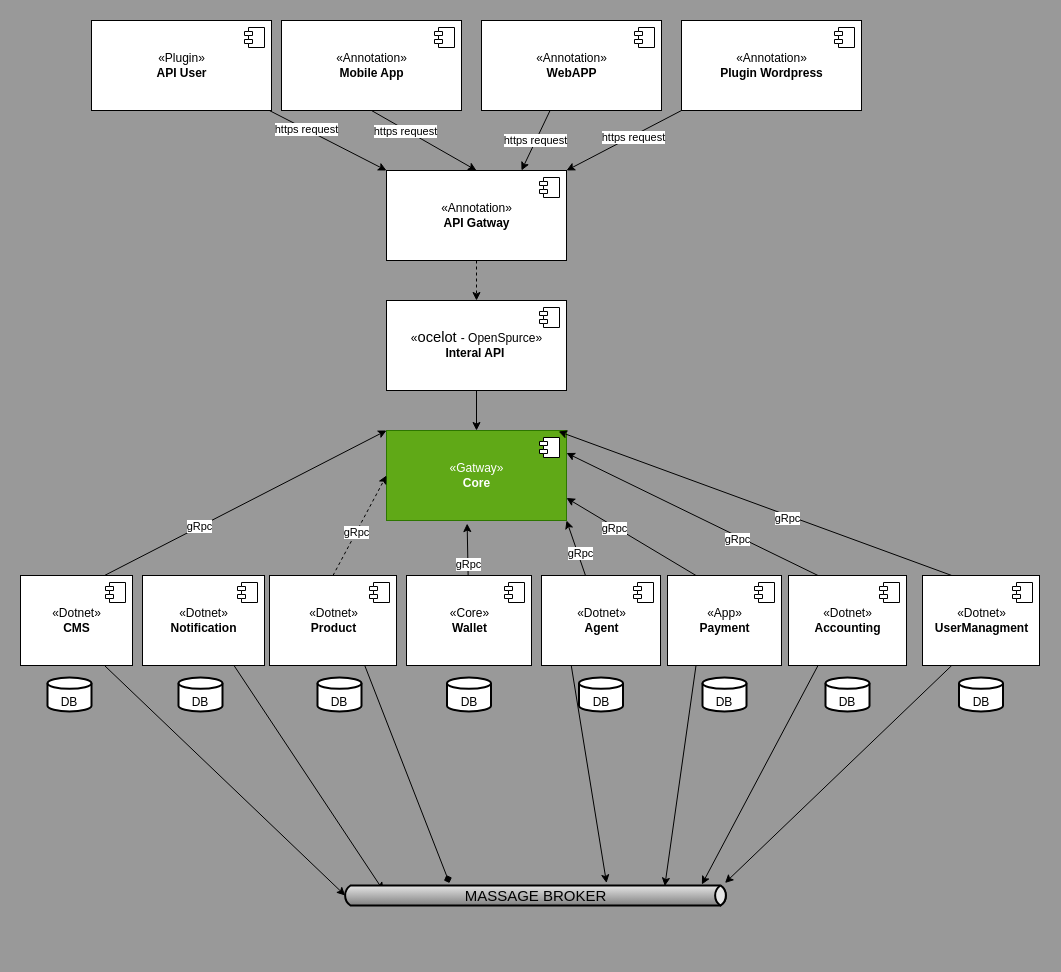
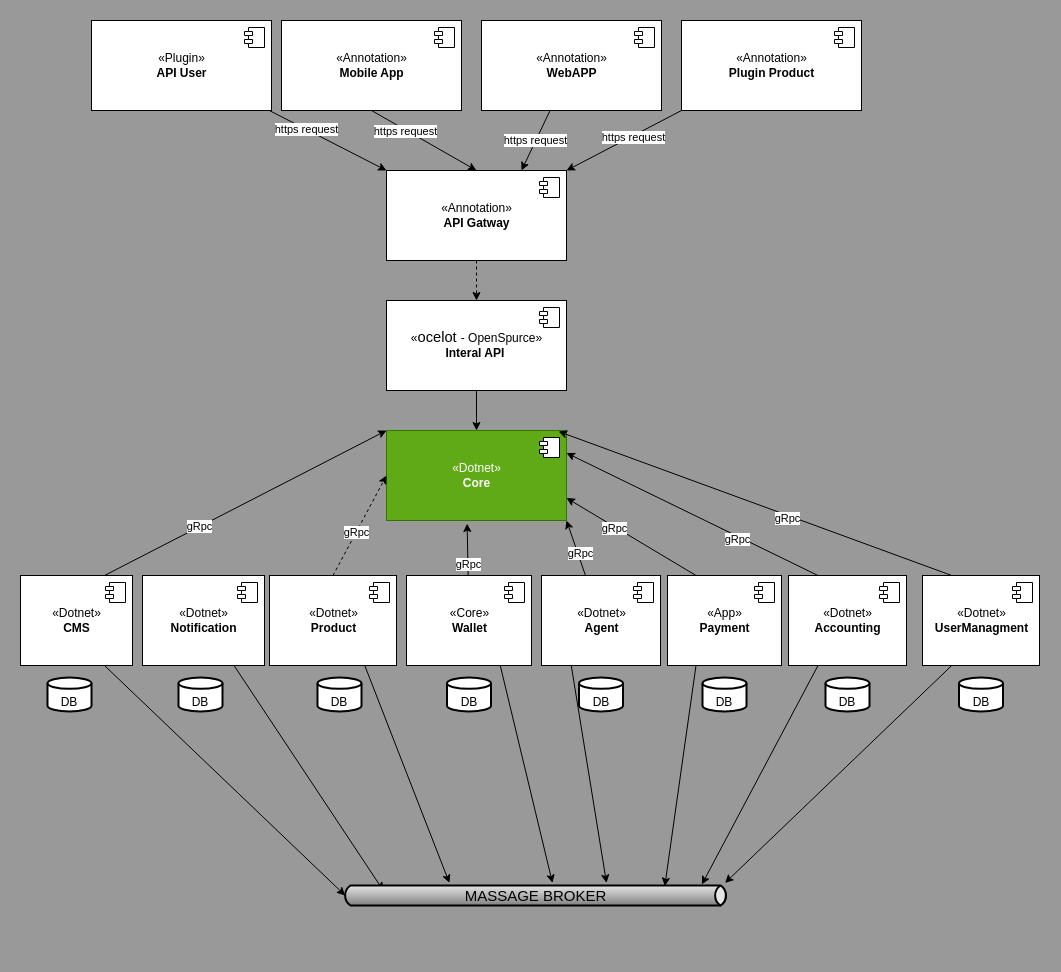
  <mxCell id="0" />
  <mxCell id="1" parent="0" />
  <mxCell id="2" style="edgeStyle=none;html=1;entryX=0.5;entryY=0;entryDx=0;entryDy=0;dashed=1;" parent="1" source="3" target="17" edge="1"><mxGeometry relative="1" as="geometry"><mxPoint x="476" y="330" as="targetPoint" /></mxGeometry></mxCell>
  <mxCell id="3" value="«Annotation»&lt;br&gt;&lt;b&gt;API Gatway&lt;/b&gt;" style="html=1;dropTarget=0;" parent="1" vertex="1"><mxGeometry x="386" y="170" width="180" height="90" as="geometry" /></mxCell>
  <mxCell id="4" value="" style="shape=module;jettyWidth=8;jettyHeight=4;" parent="3" vertex="1"><mxGeometry x="1" width="20" height="20" relative="1" as="geometry"><mxPoint x="-27" y="7" as="offset" /></mxGeometry></mxCell>
  <mxCell id="5" value="https request" style="edgeStyle=none;html=1;entryX=0.75;entryY=0;entryDx=0;entryDy=0;" parent="1" source="6" target="3" edge="1"><mxGeometry x="0.003" relative="1" as="geometry"><mxPoint as="offset" /></mxGeometry></mxCell>
  <mxCell id="6" value="«Annotation»&lt;br&gt;&lt;b&gt;WebAPP&lt;/b&gt;" style="html=1;dropTarget=0;" parent="1" vertex="1"><mxGeometry x="481" y="20" width="180" height="90" as="geometry" /></mxCell>
  <mxCell id="7" value="" style="shape=module;jettyWidth=8;jettyHeight=4;" parent="6" vertex="1"><mxGeometry x="1" width="20" height="20" relative="1" as="geometry"><mxPoint x="-27" y="7" as="offset" /></mxGeometry></mxCell>
  <mxCell id="8" style="edgeStyle=none;html=1;exitX=0.5;exitY=1;exitDx=0;exitDy=0;" parent="1" source="10" edge="1"><mxGeometry relative="1" as="geometry"><mxPoint x="476" y="170" as="targetPoint" /></mxGeometry></mxCell>
  <mxCell id="9" value="https request" style="edgeLabel;html=1;align=center;verticalAlign=middle;resizable=0;points=[];" vertex="1" connectable="0" parent="8"><mxGeometry x="-0.36" y="-1" relative="1" as="geometry"><mxPoint as="offset" /></mxGeometry></mxCell>
  <mxCell id="10" value="«Annotation»&lt;br&gt;&lt;b&gt;Mobile App&lt;/b&gt;" style="html=1;dropTarget=0;" parent="1" vertex="1"><mxGeometry x="281" y="20" width="180" height="90" as="geometry" /></mxCell>
  <mxCell id="11" value="" style="shape=module;jettyWidth=8;jettyHeight=4;" parent="10" vertex="1"><mxGeometry x="1" width="20" height="20" relative="1" as="geometry"><mxPoint x="-27" y="7" as="offset" /></mxGeometry></mxCell>
  <mxCell id="12" style="edgeStyle=none;html=1;entryX=0;entryY=0;entryDx=0;entryDy=0;" parent="1" source="14" target="3" edge="1"><mxGeometry relative="1" as="geometry" /></mxCell>
  <mxCell id="13" value="https request" style="edgeLabel;html=1;align=center;verticalAlign=middle;resizable=0;points=[];" vertex="1" connectable="0" parent="12"><mxGeometry x="-0.379" relative="1" as="geometry"><mxPoint as="offset" /></mxGeometry></mxCell>
  <mxCell id="14" value="«Plugin»&lt;br&gt;&lt;b&gt;API User&lt;/b&gt;" style="html=1;dropTarget=0;" parent="1" vertex="1"><mxGeometry x="91" y="20" width="180" height="90" as="geometry" /></mxCell>
  <mxCell id="15" value="" style="shape=module;jettyWidth=8;jettyHeight=4;" parent="14" vertex="1"><mxGeometry x="1" width="20" height="20" relative="1" as="geometry"><mxPoint x="-27" y="7" as="offset" /></mxGeometry></mxCell>
  <mxCell id="16" style="edgeStyle=none;html=1;entryX=0.5;entryY=0;entryDx=0;entryDy=0;" parent="1" source="17" target="19" edge="1"><mxGeometry relative="1" as="geometry" /></mxCell>
  <mxCell id="17" value="«&lt;span style=&quot;font-size:11.0pt;line-height:107%;&lt;br/&gt;font-family:&amp;quot;Arial&amp;quot;,sans-serif;mso-ascii-theme-font:minor-bidi;mso-fareast-font-family:&lt;br/&gt;Calibri;mso-fareast-theme-font:minor-latin;mso-hansi-theme-font:minor-bidi;&lt;br/&gt;mso-bidi-theme-font:minor-bidi;mso-ansi-language:EN-US;mso-fareast-language:&lt;br/&gt;EN-US;mso-bidi-language:AR-SA&quot;&gt;ocelot&lt;/span&gt;&lt;span dir=&quot;RTL&quot;&gt;&lt;/span&gt;&lt;span dir=&quot;RTL&quot;&gt;&lt;/span&gt;&lt;span style=&quot;font-size:11.0pt;line-height:107%;font-family:&amp;quot;Arial&amp;quot;,sans-serif;&lt;br/&gt;mso-ascii-theme-font:minor-bidi;mso-fareast-font-family:Calibri;mso-fareast-theme-font:&lt;br/&gt;minor-latin;mso-hansi-theme-font:minor-bidi;mso-ansi-language:EN-US;mso-fareast-language:&lt;br/&gt;EN-US;mso-bidi-language:AR-SA&quot; dir=&quot;RTL&quot;&gt;&lt;span dir=&quot;RTL&quot;&gt;&lt;/span&gt;&lt;span dir=&quot;RTL&quot;&gt;&lt;/span&gt;&amp;nbsp;&lt;/span&gt;- OpenSpurce»&lt;br&gt;&lt;b&gt;Interal API&amp;nbsp;&lt;/b&gt;" style="html=1;dropTarget=0;" parent="1" vertex="1"><mxGeometry x="386" y="300" width="180" height="90" as="geometry" /></mxCell>
  <mxCell id="18" value="" style="shape=module;jettyWidth=8;jettyHeight=4;" parent="17" vertex="1"><mxGeometry x="1" width="20" height="20" relative="1" as="geometry"><mxPoint x="-27" y="7" as="offset" /></mxGeometry></mxCell>
- <mxCell id="19" value="«Gatway»&lt;br&gt;&lt;b&gt;Core&lt;/b&gt;" style="html=1;dropTarget=0;fillColor=#60a917;fontColor=#ffffff;strokeColor=#2D7600;" parent="1" vertex="1"><mxGeometry x="386" y="430" width="180" height="90" as="geometry" /></mxCell>
+ <mxCell id="19" value="«Dotnet»&lt;br&gt;&lt;b&gt;Core&lt;/b&gt;" style="html=1;dropTarget=0;fillColor=#60a917;fontColor=#ffffff;strokeColor=#2D7600;" parent="1" vertex="1"><mxGeometry x="386" y="430" width="180" height="90" as="geometry" /></mxCell>
  <mxCell id="20" value="" style="shape=module;jettyWidth=8;jettyHeight=4;" parent="19" vertex="1"><mxGeometry x="1" width="20" height="20" relative="1" as="geometry"><mxPoint x="-27" y="7" as="offset" /></mxGeometry></mxCell>
  <mxCell id="21" style="edgeStyle=none;html=1;exitX=0.5;exitY=0;exitDx=0;exitDy=0;entryX=0;entryY=0.5;entryDx=0;entryDy=0;dashed=1;" parent="1" source="24" target="19" edge="1"><mxGeometry relative="1" as="geometry" /></mxCell>
  <mxCell id="22" value="gRpc" style="edgeLabel;html=1;align=center;verticalAlign=middle;resizable=0;points=[];" vertex="1" connectable="0" parent="21"><mxGeometry x="-0.153" relative="1" as="geometry"><mxPoint y="-1" as="offset" /></mxGeometry></mxCell>
- <mxCell id="23" style="edgeStyle=none;html=1;exitX=0.75;exitY=1;exitDx=0;exitDy=0;entryX=0.277;entryY=0.386;entryDx=0;entryDy=0;entryPerimeter=0;fontSize=15;fontColor=#000000;endArrow=diamond;" edge="1" parent="1" source="24" target="59"><mxGeometry relative="1" as="geometry" /></mxCell>
+ <mxCell id="23" style="edgeStyle=none;html=1;exitX=0.75;exitY=1;exitDx=0;exitDy=0;entryX=0.277;entryY=0.386;entryDx=0;entryDy=0;entryPerimeter=0;fontSize=15;fontColor=#000000;" edge="1" parent="1" source="24" target="59"><mxGeometry relative="1" as="geometry" /></mxCell>
  <mxCell id="24" value="«Dotnet»&lt;br&gt;&lt;b&gt;Product&lt;/b&gt;" style="html=1;dropTarget=0;" parent="1" vertex="1"><mxGeometry x="269" y="575" width="127" height="90" as="geometry" /></mxCell>
  <mxCell id="25" value="" style="shape=module;jettyWidth=8;jettyHeight=4;" parent="24" vertex="1"><mxGeometry x="1" width="20" height="20" relative="1" as="geometry"><mxPoint x="-27" y="7" as="offset" /></mxGeometry></mxCell>
  <mxCell id="26" style="edgeStyle=none;html=1;entryX=0.448;entryY=1.034;entryDx=0;entryDy=0;entryPerimeter=0;" parent="1" source="29" target="19" edge="1"><mxGeometry relative="1" as="geometry" /></mxCell>
  <mxCell id="27" value="gRpc" style="edgeLabel;html=1;align=center;verticalAlign=middle;resizable=0;points=[];" vertex="1" connectable="0" parent="26"><mxGeometry x="-0.55" relative="1" as="geometry"><mxPoint as="offset" /></mxGeometry></mxCell>
+ <mxCell id="28" style="edgeStyle=none;html=1;exitX=0.75;exitY=1;exitDx=0;exitDy=0;entryX=0.544;entryY=0.386;entryDx=0;entryDy=0;entryPerimeter=0;fontSize=15;fontColor=#000000;" edge="1" parent="1" source="29" target="59"><mxGeometry relative="1" as="geometry" /></mxCell>
  <mxCell id="29" value="«Core»&lt;br&gt;&lt;b&gt;Wallet&lt;/b&gt;" style="html=1;dropTarget=0;" parent="1" vertex="1"><mxGeometry x="406" y="575" width="125" height="90" as="geometry" /></mxCell>
  <mxCell id="30" value="" style="shape=module;jettyWidth=8;jettyHeight=4;" parent="29" vertex="1"><mxGeometry x="1" width="20" height="20" relative="1" as="geometry"><mxPoint x="-27" y="7" as="offset" /></mxGeometry></mxCell>
  <mxCell id="31" style="edgeStyle=none;html=1;exitX=0.75;exitY=1;exitDx=0;exitDy=0;entryX=0.106;entryY=0.456;entryDx=0;entryDy=0;entryPerimeter=0;fontSize=15;fontColor=#000000;" edge="1" parent="1" source="32" target="59"><mxGeometry relative="1" as="geometry" /></mxCell>
  <mxCell id="32" value="«Dotnet»&lt;br&gt;&lt;b&gt;Notification&lt;/b&gt;" style="html=1;dropTarget=0;" parent="1" vertex="1"><mxGeometry x="142" y="575" width="122" height="90" as="geometry" /></mxCell>
  <mxCell id="33" value="" style="shape=module;jettyWidth=8;jettyHeight=4;" parent="32" vertex="1"><mxGeometry x="1" width="20" height="20" relative="1" as="geometry"><mxPoint x="-27" y="7" as="offset" /></mxGeometry></mxCell>
  <mxCell id="34" style="edgeStyle=none;html=1;entryX=1;entryY=0.25;entryDx=0;entryDy=0;exitX=0.25;exitY=0;exitDx=0;exitDy=0;" parent="1" source="37" target="19" edge="1"><mxGeometry relative="1" as="geometry" /></mxCell>
  <mxCell id="35" value="gRpc" style="edgeLabel;html=1;align=center;verticalAlign=middle;resizable=0;points=[];" vertex="1" connectable="0" parent="34"><mxGeometry x="-0.367" y="2" relative="1" as="geometry"><mxPoint y="1" as="offset" /></mxGeometry></mxCell>
  <mxCell id="36" style="edgeStyle=none;html=1;exitX=0.25;exitY=1;exitDx=0;exitDy=0;entryX=0.931;entryY=0.4;entryDx=0;entryDy=0;entryPerimeter=0;fontSize=15;fontColor=#000000;" edge="1" parent="1" source="37" target="59"><mxGeometry relative="1" as="geometry" /></mxCell>
  <mxCell id="37" value="«Dotnet»&lt;br&gt;&lt;b&gt;Accounting&lt;/b&gt;" style="html=1;dropTarget=0;" parent="1" vertex="1"><mxGeometry x="788" y="575" width="118" height="90" as="geometry" /></mxCell>
  <mxCell id="38" value="" style="shape=module;jettyWidth=8;jettyHeight=4;" parent="37" vertex="1"><mxGeometry x="1" width="20" height="20" relative="1" as="geometry"><mxPoint x="-27" y="7" as="offset" /></mxGeometry></mxCell>
  <mxCell id="39" style="edgeStyle=none;html=1;entryX=1;entryY=1;entryDx=0;entryDy=0;" parent="1" source="42" target="19" edge="1"><mxGeometry relative="1" as="geometry" /></mxCell>
  <mxCell id="40" value="gRpc" style="edgeLabel;html=1;align=center;verticalAlign=middle;resizable=0;points=[];" vertex="1" connectable="0" parent="39"><mxGeometry x="-0.222" y="-2" relative="1" as="geometry"><mxPoint as="offset" /></mxGeometry></mxCell>
  <mxCell id="41" style="edgeStyle=none;html=1;exitX=0.25;exitY=1;exitDx=0;exitDy=0;entryX=0.684;entryY=0.386;entryDx=0;entryDy=0;entryPerimeter=0;fontSize=15;fontColor=#000000;" edge="1" parent="1" source="42" target="59"><mxGeometry relative="1" as="geometry" /></mxCell>
  <mxCell id="42" value="«Dotnet»&lt;br&gt;&lt;b&gt;Agent&lt;/b&gt;" style="html=1;dropTarget=0;" parent="1" vertex="1"><mxGeometry x="541" y="575" width="119" height="90" as="geometry" /></mxCell>
  <mxCell id="43" value="" style="shape=module;jettyWidth=8;jettyHeight=4;" parent="42" vertex="1"><mxGeometry x="1" width="20" height="20" relative="1" as="geometry"><mxPoint x="-27" y="7" as="offset" /></mxGeometry></mxCell>
  <mxCell id="44" style="edgeStyle=none;html=1;exitX=0.25;exitY=0;exitDx=0;exitDy=0;entryX=1;entryY=0.75;entryDx=0;entryDy=0;" parent="1" source="47" target="19" edge="1"><mxGeometry relative="1" as="geometry" /></mxCell>
  <mxCell id="45" value="gRpc" style="edgeLabel;html=1;align=center;verticalAlign=middle;resizable=0;points=[];" vertex="1" connectable="0" parent="44"><mxGeometry x="0.256" y="1" relative="1" as="geometry"><mxPoint as="offset" /></mxGeometry></mxCell>
  <mxCell id="46" style="edgeStyle=none;html=1;exitX=0.25;exitY=1;exitDx=0;exitDy=0;entryX=0.835;entryY=0.414;entryDx=0;entryDy=0;entryPerimeter=0;fontSize=15;fontColor=#000000;" edge="1" parent="1" source="47" target="59"><mxGeometry relative="1" as="geometry" /></mxCell>
  <mxCell id="47" value="«App»&lt;br&gt;&lt;b&gt;Payment&lt;/b&gt;" style="html=1;dropTarget=0;" parent="1" vertex="1"><mxGeometry x="667" y="575" width="114" height="90" as="geometry" /></mxCell>
  <mxCell id="48" value="" style="shape=module;jettyWidth=8;jettyHeight=4;" parent="47" vertex="1"><mxGeometry x="1" width="20" height="20" relative="1" as="geometry"><mxPoint x="-27" y="7" as="offset" /></mxGeometry></mxCell>
  <mxCell id="49" style="edgeStyle=none;html=1;exitX=0.25;exitY=0;exitDx=0;exitDy=0;entryX=0.956;entryY=0.011;entryDx=0;entryDy=0;entryPerimeter=0;" parent="1" source="52" target="19" edge="1"><mxGeometry relative="1" as="geometry" /></mxCell>
  <mxCell id="50" value="gRpc" style="edgeLabel;html=1;align=center;verticalAlign=middle;resizable=0;points=[];" vertex="1" connectable="0" parent="49"><mxGeometry x="-0.167" y="3" relative="1" as="geometry"><mxPoint as="offset" /></mxGeometry></mxCell>
  <mxCell id="51" style="edgeStyle=none;html=1;exitX=0.25;exitY=1;exitDx=0;exitDy=0;entryX=0.991;entryY=0.386;entryDx=0;entryDy=0;entryPerimeter=0;fontSize=15;fontColor=#000000;" edge="1" parent="1" source="52" target="59"><mxGeometry relative="1" as="geometry" /></mxCell>
  <mxCell id="52" value="«Dotnet»&lt;br&gt;&lt;b&gt;UserManagment&lt;/b&gt;" style="html=1;dropTarget=0;" parent="1" vertex="1"><mxGeometry x="922" y="575" width="117" height="90" as="geometry" /></mxCell>
  <mxCell id="53" value="" style="shape=module;jettyWidth=8;jettyHeight=4;" parent="52" vertex="1"><mxGeometry x="1" width="20" height="20" relative="1" as="geometry"><mxPoint x="-27" y="7" as="offset" /></mxGeometry></mxCell>
  <mxCell id="54" style="edgeStyle=none;html=1;exitX=0.75;exitY=0;exitDx=0;exitDy=0;entryX=0;entryY=0;entryDx=0;entryDy=0;" parent="1" source="57" target="19" edge="1"><mxGeometry relative="1" as="geometry" /></mxCell>
  <mxCell id="55" value="gRpc" style="edgeLabel;html=1;align=center;verticalAlign=middle;resizable=0;points=[];" vertex="1" connectable="0" parent="54"><mxGeometry x="-0.326" y="1" relative="1" as="geometry"><mxPoint as="offset" /></mxGeometry></mxCell>
  <mxCell id="56" style="edgeStyle=none;html=1;exitX=0.75;exitY=1;exitDx=0;exitDy=0;entryX=0;entryY=0.5;entryDx=2.7;entryDy=0;entryPerimeter=0;fontSize=15;fontColor=#000000;" edge="1" parent="1" source="57" target="59"><mxGeometry relative="1" as="geometry" /></mxCell>
  <mxCell id="57" value="«Dotnet»&lt;br&gt;&lt;b&gt;CMS&lt;/b&gt;" style="html=1;dropTarget=0;" parent="1" vertex="1"><mxGeometry x="20" y="575" width="112" height="90" as="geometry" /></mxCell>
  <mxCell id="58" value="" style="shape=module;jettyWidth=8;jettyHeight=4;" parent="57" vertex="1"><mxGeometry x="1" width="20" height="20" relative="1" as="geometry"><mxPoint x="-27" y="7" as="offset" /></mxGeometry></mxCell>
  <mxCell id="59" value="&lt;font style=&quot;font-size: 15px;&quot; color=&quot;#000000&quot;&gt;MASSAGE BROKER&lt;/font&gt;" style="strokeWidth=2;strokeColor=#000000;dashed=0;align=center;html=1;fontSize=8;shape=mxgraph.eip.messageChannel;" vertex="1" parent="1"><mxGeometry x="342" y="840" width="386" height="110" as="geometry" /></mxCell>
  <mxCell id="60" value="&lt;br&gt;DB" style="strokeWidth=2;html=1;shape=mxgraph.flowchart.database;whiteSpace=wrap;" vertex="1" parent="1"><mxGeometry x="47" y="677" width="44" height="34" as="geometry" /></mxCell>
  <mxCell id="61" style="edgeStyle=none;html=1;exitX=0;exitY=1;exitDx=0;exitDy=0;entryX=1;entryY=0;entryDx=0;entryDy=0;" edge="1" parent="1" source="63" target="3"><mxGeometry relative="1" as="geometry" /></mxCell>
  <mxCell id="62" value="https request" style="edgeLabel;html=1;align=center;verticalAlign=middle;resizable=0;points=[];" vertex="1" connectable="0" parent="61"><mxGeometry x="-0.155" relative="1" as="geometry"><mxPoint y="1" as="offset" /></mxGeometry></mxCell>
- <mxCell id="63" value="«Annotation»&lt;br&gt;&lt;b&gt;Plugin Wordpress&lt;/b&gt;" style="html=1;dropTarget=0;" vertex="1" parent="1"><mxGeometry x="681" y="20" width="180" height="90" as="geometry" /></mxCell>
+ <mxCell id="63" value="«Annotation»&lt;br&gt;&lt;b&gt;Plugin Product&lt;/b&gt;" style="html=1;dropTarget=0;" vertex="1" parent="1"><mxGeometry x="681" y="20" width="180" height="90" as="geometry" /></mxCell>
  <mxCell id="64" value="" style="shape=module;jettyWidth=8;jettyHeight=4;" vertex="1" parent="63"><mxGeometry x="1" width="20" height="20" relative="1" as="geometry"><mxPoint x="-27" y="7" as="offset" /></mxGeometry></mxCell>
  <mxCell id="65" value="&lt;br&gt;DB" style="strokeWidth=2;html=1;shape=mxgraph.flowchart.database;whiteSpace=wrap;" vertex="1" parent="1"><mxGeometry x="178" y="677" width="44" height="34" as="geometry" /></mxCell>
  <mxCell id="66" value="&lt;br&gt;DB" style="strokeWidth=2;html=1;shape=mxgraph.flowchart.database;whiteSpace=wrap;" vertex="1" parent="1"><mxGeometry x="317" y="677" width="44" height="34" as="geometry" /></mxCell>
  <mxCell id="67" value="&lt;br&gt;DB" style="strokeWidth=2;html=1;shape=mxgraph.flowchart.database;whiteSpace=wrap;" vertex="1" parent="1"><mxGeometry x="446.5" y="677" width="44" height="34" as="geometry" /></mxCell>
  <mxCell id="68" value="&lt;br&gt;DB" style="strokeWidth=2;html=1;shape=mxgraph.flowchart.database;whiteSpace=wrap;" vertex="1" parent="1"><mxGeometry x="578.5" y="677" width="44" height="34" as="geometry" /></mxCell>
  <mxCell id="69" value="&lt;br&gt;DB" style="strokeWidth=2;html=1;shape=mxgraph.flowchart.database;whiteSpace=wrap;" vertex="1" parent="1"><mxGeometry x="702" y="677" width="44" height="34" as="geometry" /></mxCell>
  <mxCell id="70" value="&lt;br&gt;DB" style="strokeWidth=2;html=1;shape=mxgraph.flowchart.database;whiteSpace=wrap;" vertex="1" parent="1"><mxGeometry x="825" y="677" width="44" height="34" as="geometry" /></mxCell>
  <mxCell id="71" value="&lt;br&gt;DB" style="strokeWidth=2;html=1;shape=mxgraph.flowchart.database;whiteSpace=wrap;" vertex="1" parent="1"><mxGeometry x="958.5" y="677" width="44" height="34" as="geometry" /></mxCell>
